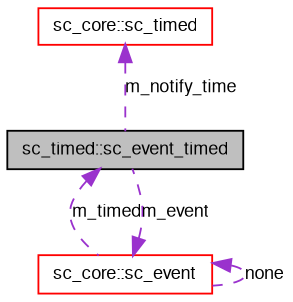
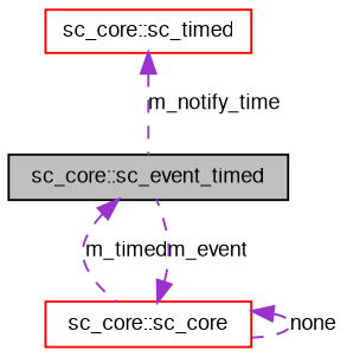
  digraph {
    node [color=red fillcolor=white fontname=FreeSans fontsize=10 shape=record style=filled]
    edge [color=darkorchid3 dir=back fontname=FreeSans fontsize=10 labelfontname=FreeSans labelfontsize=10 style=dashed]
-   n1 [color=black fillcolor=grey75 fontcolor=black height=0.2 label="sc_timed::sc_event_timed" width=0.4]
-   n2 [height=0.2 label="sc_core::sc_event" width=0.4]
+   n1 [color=black fillcolor=grey75 fontcolor=black height=0.2 label="sc_core::sc_event_timed" width=0.4]
+   n2 [height=0.2 label="sc_core::sc_core" width=0.4]
    n3 [height=0.2 label="sc_core::sc_timed" width=0.4]
    n1 -> n2 [label=m_timed]
    n2 -> n1 [label=m_event]
    n2 -> n2 [label=none]
    n3 -> n1 [label=m_notify_time]
  }
